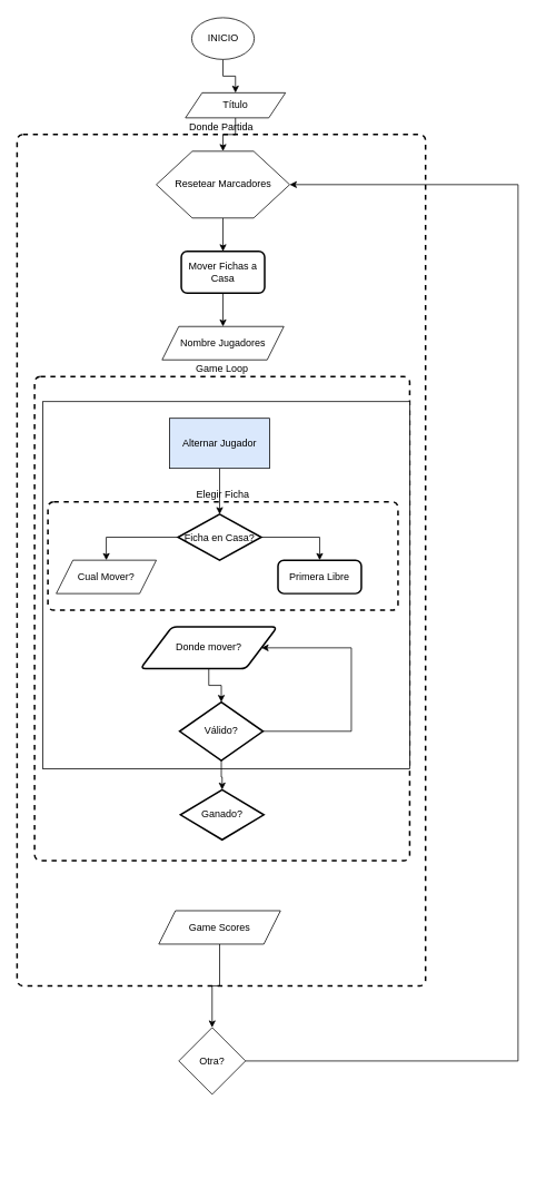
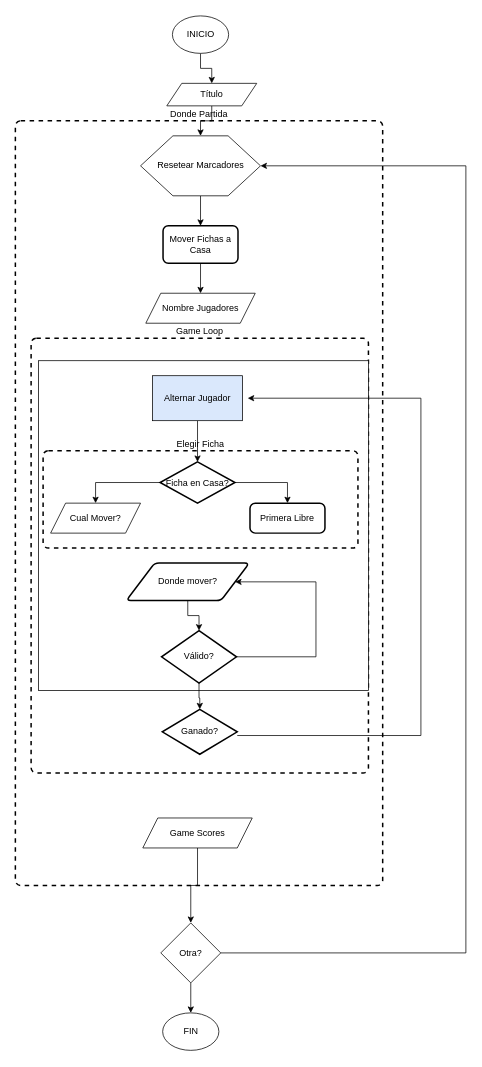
  <mxCell id="0" />
  <mxCell id="1" parent="0" />
  <mxCell id="2" value="Donde Partida" style="rounded=1;whiteSpace=wrap;html=1;absoluteArcSize=1;arcSize=14;strokeWidth=2;dashed=1;labelPosition=center;verticalLabelPosition=top;align=center;verticalAlign=bottom;" vertex="1" parent="1"><mxGeometry x="20" y="160" width="490" height="1020" as="geometry" /></mxCell>
  <mxCell id="3" value="Game Loop" style="rounded=1;whiteSpace=wrap;html=1;absoluteArcSize=1;arcSize=14;strokeWidth=2;dashed=1;labelPosition=center;verticalLabelPosition=top;align=center;verticalAlign=bottom;" vertex="1" parent="1"><mxGeometry x="41" y="450" width="450" height="580" as="geometry" /></mxCell>
  <mxCell id="4" style="edgeStyle=orthogonalEdgeStyle;rounded=0;orthogonalLoop=1;jettySize=auto;html=1;entryX=0.5;entryY=0;entryDx=0;entryDy=0;" edge="1" parent="1" source="5" target="16"><mxGeometry relative="1" as="geometry" /></mxCell>
  <mxCell id="5" value="Título" style="shape=parallelogram;perimeter=parallelogramPerimeter;whiteSpace=wrap;html=1;fixedSize=1;" vertex="1" parent="1"><mxGeometry x="222" y="110" width="120" height="30" as="geometry" /></mxCell>
  <mxCell id="6" value="Nombre Jugadores" style="shape=parallelogram;perimeter=parallelogramPerimeter;whiteSpace=wrap;html=1;fixedSize=1;" vertex="1" parent="1"><mxGeometry x="194" y="390" width="146" height="40" as="geometry" /></mxCell>
  <mxCell id="7" style="edgeStyle=orthogonalEdgeStyle;rounded=0;orthogonalLoop=1;jettySize=auto;html=1;entryX=0.5;entryY=0;entryDx=0;entryDy=0;" edge="1" parent="1" source="8" target="11"><mxGeometry relative="1" as="geometry" /></mxCell>
  <mxCell id="8" value="Game Scores" style="shape=parallelogram;perimeter=parallelogramPerimeter;whiteSpace=wrap;html=1;fixedSize=1;" vertex="1" parent="1"><mxGeometry x="190" y="1090" width="146" height="40" as="geometry" /></mxCell>
  <mxCell id="9" style="edgeStyle=orthogonalEdgeStyle;rounded=0;orthogonalLoop=1;jettySize=auto;html=1;entryX=1;entryY=0.5;entryDx=0;entryDy=0;" edge="1" parent="1" source="11" target="16"><mxGeometry relative="1" as="geometry"><Array as="points"><mxPoint x="621" y="1270" /><mxPoint x="621" y="220" /><mxPoint x="347" y="220" /></Array></mxGeometry></mxCell>
+ <mxCell id="10" style="edgeStyle=orthogonalEdgeStyle;rounded=0;orthogonalLoop=1;jettySize=auto;html=1;exitX=0.5;exitY=1;exitDx=0;exitDy=0;" edge="1" parent="1" source="11" target="12"><mxGeometry relative="1" as="geometry" /></mxCell>
  <mxCell id="11" value="Otra?" style="rhombus;whiteSpace=wrap;html=1;" vertex="1" parent="1"><mxGeometry x="214" y="1230" width="80" height="80" as="geometry" /></mxCell>
+ <mxCell id="12" value="FIN" style="ellipse;whiteSpace=wrap;html=1;" vertex="1" parent="1"><mxGeometry x="216.5" y="1350" width="75" height="50" as="geometry" /></mxCell>
  <mxCell id="13" style="edgeStyle=orthogonalEdgeStyle;rounded=0;orthogonalLoop=1;jettySize=auto;html=1;entryX=0.5;entryY=0;entryDx=0;entryDy=0;" edge="1" parent="1" source="14" target="5"><mxGeometry relative="1" as="geometry" /></mxCell>
  <mxCell id="14" value="INICIO" style="ellipse;whiteSpace=wrap;html=1;" vertex="1" parent="1"><mxGeometry x="229.5" y="20" width="75" height="50" as="geometry" /></mxCell>
  <mxCell id="15" style="edgeStyle=orthogonalEdgeStyle;rounded=0;orthogonalLoop=1;jettySize=auto;html=1;entryX=0.5;entryY=0;entryDx=0;entryDy=0;" edge="1" parent="1" source="16" target="18"><mxGeometry relative="1" as="geometry" /></mxCell>
  <mxCell id="16" value="Resetear Marcadores" style="verticalLabelPosition=middle;verticalAlign=middle;html=1;shape=hexagon;perimeter=hexagonPerimeter2;arcSize=6;size=0.27;labelPosition=center;align=center;" vertex="1" parent="1"><mxGeometry x="187" y="180" width="160" height="80" as="geometry" /></mxCell>
  <mxCell id="17" style="edgeStyle=orthogonalEdgeStyle;rounded=0;orthogonalLoop=1;jettySize=auto;html=1;exitX=0.5;exitY=1;exitDx=0;exitDy=0;entryX=0.5;entryY=0;entryDx=0;entryDy=0;" edge="1" parent="1" source="18" target="6"><mxGeometry relative="1" as="geometry" /></mxCell>
  <mxCell id="18" value="Mover Fichas a Casa" style="rounded=1;whiteSpace=wrap;html=1;absoluteArcSize=1;arcSize=14;strokeWidth=2;" vertex="1" parent="1"><mxGeometry x="217" y="300" width="100" height="50" as="geometry" /></mxCell>
  <mxCell id="19" value="" style="whiteSpace=wrap;html=1;aspect=fixed;" vertex="1" parent="1"><mxGeometry x="51" y="480" width="440" height="440" as="geometry" /></mxCell>
  <mxCell id="20" value="Elegir Ficha" style="rounded=1;whiteSpace=wrap;html=1;absoluteArcSize=1;arcSize=14;strokeWidth=2;dashed=1;labelPosition=center;verticalLabelPosition=top;align=center;verticalAlign=bottom;" vertex="1" parent="1"><mxGeometry x="57" y="600" width="420" height="130" as="geometry" /></mxCell>
  <mxCell id="21" style="edgeStyle=orthogonalEdgeStyle;rounded=0;orthogonalLoop=1;jettySize=auto;html=1;entryX=0.5;entryY=0;entryDx=0;entryDy=0;" edge="1" parent="1" source="23" target="24"><mxGeometry relative="1" as="geometry" /></mxCell>
  <mxCell id="22" style="edgeStyle=orthogonalEdgeStyle;rounded=0;orthogonalLoop=1;jettySize=auto;html=1;entryX=0.5;entryY=0;entryDx=0;entryDy=0;" edge="1" parent="1" source="23" target="25"><mxGeometry relative="1" as="geometry" /></mxCell>
  <mxCell id="23" value="Ficha en Casa?" style="strokeWidth=2;html=1;shape=mxgraph.flowchart.decision;whiteSpace=wrap;" vertex="1" parent="1"><mxGeometry x="213" y="615" width="100" height="55" as="geometry" /></mxCell>
  <mxCell id="24" value="Primera Libre" style="rounded=1;whiteSpace=wrap;html=1;absoluteArcSize=1;arcSize=14;strokeWidth=2;" vertex="1" parent="1"><mxGeometry x="333" y="670" width="100" height="40" as="geometry" /></mxCell>
  <mxCell id="25" value="Cual Mover?" style="shape=parallelogram;perimeter=parallelogramPerimeter;whiteSpace=wrap;html=1;fixedSize=1;" vertex="1" parent="1"><mxGeometry x="67" y="670" width="120" height="40" as="geometry" /></mxCell>
  <mxCell id="26" style="edgeStyle=orthogonalEdgeStyle;rounded=0;orthogonalLoop=1;jettySize=auto;html=1;" edge="1" parent="1" source="27" target="23"><mxGeometry relative="1" as="geometry" /></mxCell>
  <mxCell id="27" value="Alternar Jugador" style="rounded=0;whiteSpace=wrap;html=1;fillColor=#dae8fc;" vertex="1" parent="1"><mxGeometry x="203" y="500" width="120" height="60" as="geometry" /></mxCell>
  <mxCell id="28" style="edgeStyle=orthogonalEdgeStyle;rounded=0;orthogonalLoop=1;jettySize=auto;html=1;" edge="1" parent="1" source="29" target="32"><mxGeometry relative="1" as="geometry" /></mxCell>
  <mxCell id="29" value="Donde mover?" style="shape=parallelogram;html=1;strokeWidth=2;perimeter=parallelogramPerimeter;whiteSpace=wrap;rounded=1;arcSize=12;size=0.23;" vertex="1" parent="1"><mxGeometry x="168" y="750" width="164" height="50" as="geometry" /></mxCell>
  <mxCell id="30" style="edgeStyle=orthogonalEdgeStyle;rounded=0;orthogonalLoop=1;jettySize=auto;html=1;entryX=1;entryY=0.5;entryDx=0;entryDy=0;" edge="1" parent="1" source="32" target="29"><mxGeometry relative="1" as="geometry"><Array as="points"><mxPoint x="421" y="875" /><mxPoint x="421" y="775" /></Array></mxGeometry></mxCell>
  <mxCell id="31" style="edgeStyle=orthogonalEdgeStyle;rounded=0;orthogonalLoop=1;jettySize=auto;html=1;" edge="1" parent="1" source="32" target="33"><mxGeometry relative="1" as="geometry" /></mxCell>
  <mxCell id="32" value="Válido?" style="strokeWidth=2;html=1;shape=mxgraph.flowchart.decision;whiteSpace=wrap;" vertex="1" parent="1"><mxGeometry x="215" y="840" width="100" height="70" as="geometry" /></mxCell>
  <mxCell id="33" value="Ganado?" style="strokeWidth=2;html=1;shape=mxgraph.flowchart.decision;whiteSpace=wrap;" vertex="1" parent="1"><mxGeometry x="216" y="945" width="100" height="60" as="geometry" /></mxCell>
+ <mxCell id="34" style="edgeStyle=orthogonalEdgeStyle;rounded=0;orthogonalLoop=1;jettySize=auto;html=1;entryX=1.058;entryY=0.5;entryDx=0;entryDy=0;entryPerimeter=0;" edge="1" parent="1" source="33" target="27"><mxGeometry relative="1" as="geometry"><Array as="points"><mxPoint x="561" y="980" /><mxPoint x="561" y="530" /></Array></mxGeometry></mxCell>
